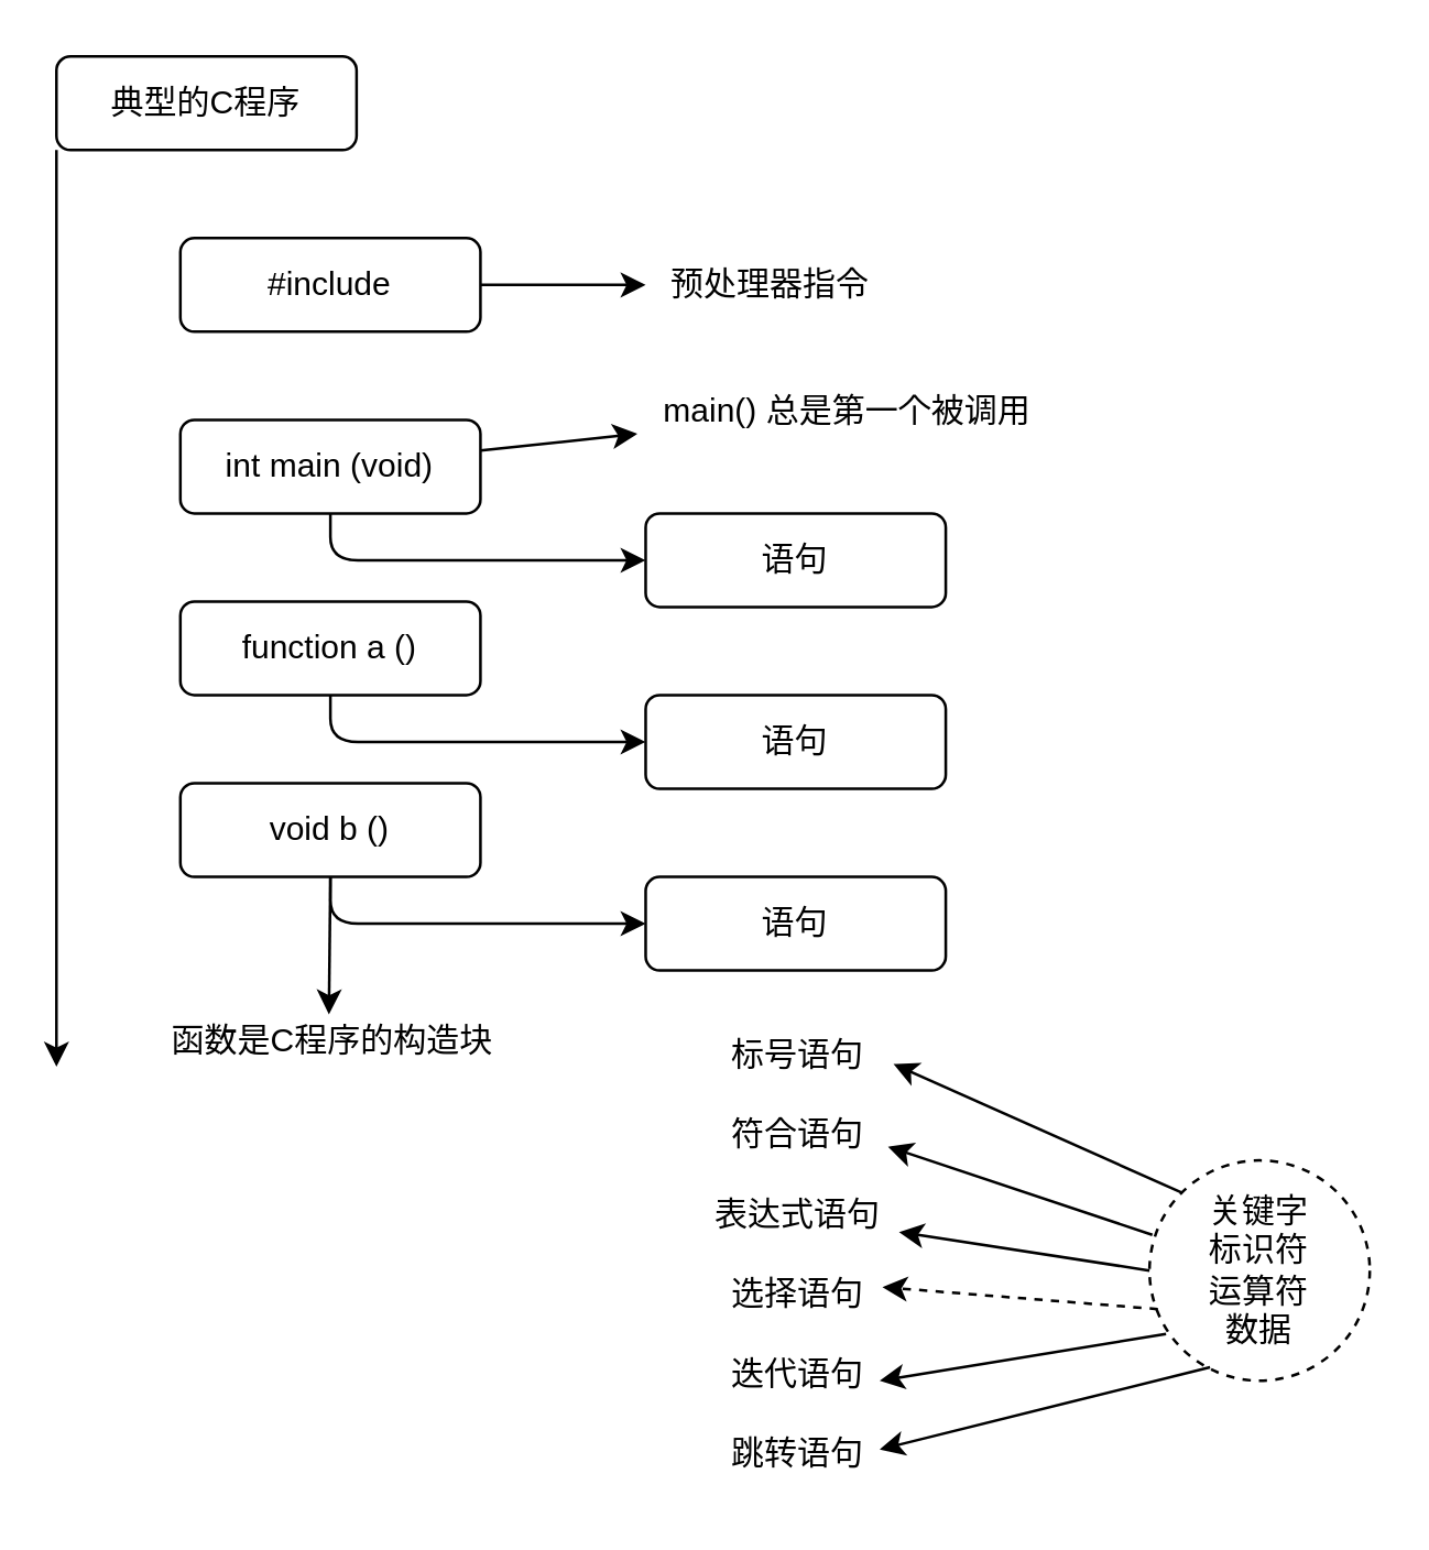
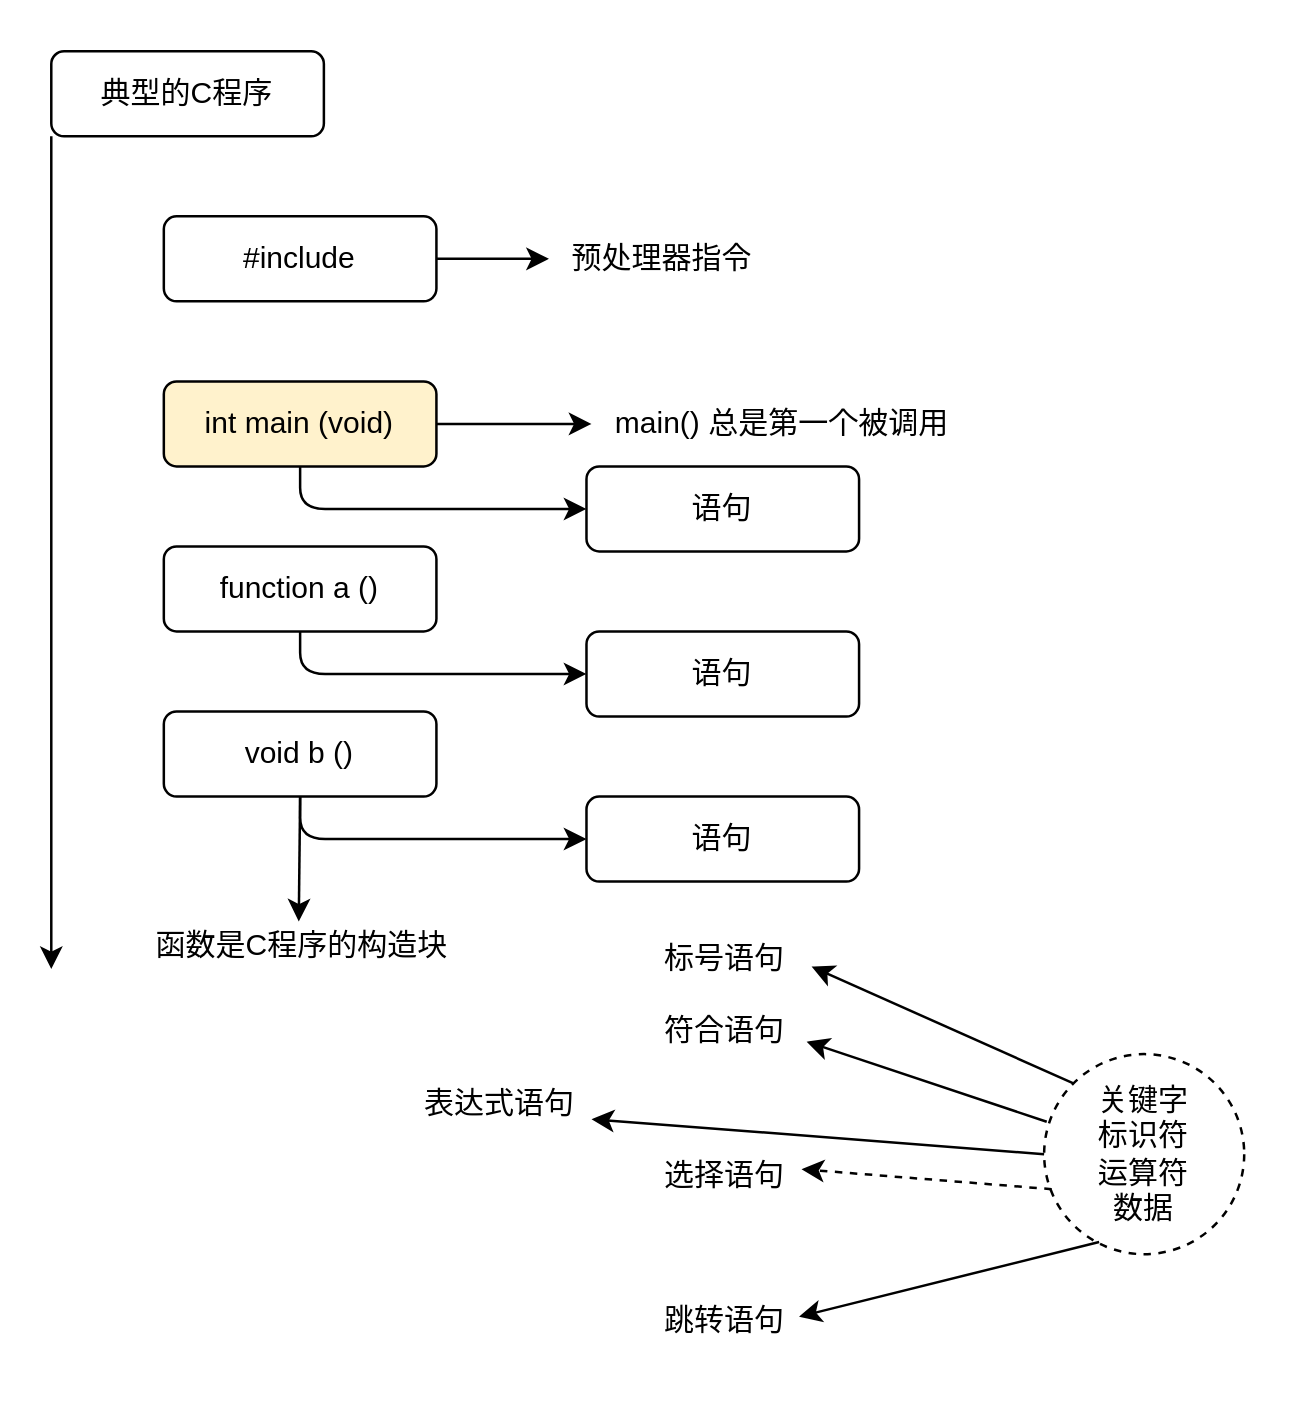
  <mxCell id="0" />
  <mxCell id="1" parent="0" />
  <mxCell id="2" value="典型的C程序" style="rounded=1;whiteSpace=wrap;html=1;" vertex="1" parent="1"><mxGeometry x="20" y="20" width="109" height="34" as="geometry" /></mxCell>
  <mxCell id="3" value="" style="edgeStyle=none;html=1;" edge="1" parent="1" source="4" target="16"><mxGeometry relative="1" as="geometry" /></mxCell>
  <mxCell id="4" value="#include" style="rounded=1;whiteSpace=wrap;html=1;" vertex="1" parent="1"><mxGeometry x="65" y="86" width="109" height="34" as="geometry" /></mxCell>
  <mxCell id="5" value="" style="edgeStyle=none;html=1;" edge="1" parent="1" source="7" target="17"><mxGeometry relative="1" as="geometry" /></mxCell>
  <mxCell id="6" style="edgeStyle=orthogonalEdgeStyle;html=1;exitX=0.5;exitY=1;exitDx=0;exitDy=0;entryX=0;entryY=0.5;entryDx=0;entryDy=0;" edge="1" parent="1" source="7" target="12"><mxGeometry relative="1" as="geometry" /></mxCell>
- <mxCell id="7" value="int main (void)" style="rounded=1;whiteSpace=wrap;html=1;" vertex="1" parent="1"><mxGeometry x="65" y="152" width="109" height="34" as="geometry" /></mxCell>
+ <mxCell id="7" value="int main (void)" style="rounded=1;whiteSpace=wrap;html=1;fillColor=#fff2cc;" vertex="1" parent="1"><mxGeometry x="65" y="152" width="109" height="34" as="geometry" /></mxCell>
  <mxCell id="8" style="edgeStyle=orthogonalEdgeStyle;html=1;exitX=0.5;exitY=1;exitDx=0;exitDy=0;entryX=0;entryY=0.5;entryDx=0;entryDy=0;" edge="1" parent="1" source="9" target="13"><mxGeometry relative="1" as="geometry" /></mxCell>
  <mxCell id="9" value="function a ()" style="rounded=1;whiteSpace=wrap;html=1;" vertex="1" parent="1"><mxGeometry x="65" y="218" width="109" height="34" as="geometry" /></mxCell>
  <mxCell id="10" style="edgeStyle=orthogonalEdgeStyle;html=1;exitX=0.5;exitY=1;exitDx=0;exitDy=0;entryX=0;entryY=0.5;entryDx=0;entryDy=0;" edge="1" parent="1" source="11" target="14"><mxGeometry relative="1" as="geometry" /></mxCell>
  <mxCell id="11" value="void b ()" style="rounded=1;whiteSpace=wrap;html=1;" vertex="1" parent="1"><mxGeometry x="65" y="284" width="109" height="34" as="geometry" /></mxCell>
  <mxCell id="12" value="语句" style="rounded=1;whiteSpace=wrap;html=1;" vertex="1" parent="1"><mxGeometry x="234" y="186" width="109" height="34" as="geometry" /></mxCell>
  <mxCell id="13" value="语句" style="rounded=1;whiteSpace=wrap;html=1;" vertex="1" parent="1"><mxGeometry x="234" y="252" width="109" height="34" as="geometry" /></mxCell>
  <mxCell id="14" value="语句" style="rounded=1;whiteSpace=wrap;html=1;" vertex="1" parent="1"><mxGeometry x="234" y="318" width="109" height="34" as="geometry" /></mxCell>
  <mxCell id="15" value="" style="endArrow=classic;html=1;exitX=0;exitY=1;exitDx=0;exitDy=0;entryX=0;entryY=0;entryDx=0;entryDy=0;" edge="1" parent="1" source="2"><mxGeometry width="50" height="50" relative="1" as="geometry"><mxPoint x="355" y="379" as="sourcePoint" /><mxPoint x="20" y="387" as="targetPoint" /></mxGeometry></mxCell>
- <mxCell id="16" value="预处理器指令" style="text;html=1;align=center;verticalAlign=middle;resizable=0;points=[];autosize=1;strokeColor=none;fillColor=none;" vertex="1" parent="1"><mxGeometry x="234" y="90" width="90" height="26" as="geometry" /></mxCell>
- <mxCell id="17" value="main() 总是第一个被调用" style="text;html=1;align=center;verticalAlign=middle;resizable=0;points=[];autosize=1;strokeColor=none;fillColor=none;" vertex="1" parent="1"><mxGeometry x="231" y="136" width="151" height="26" as="geometry" /></mxCell>
+ <mxCell id="16" value="预处理器指令" style="text;html=1;align=center;verticalAlign=middle;resizable=0;points=[];autosize=1;strokeColor=none;fillColor=none;" vertex="1" parent="1"><mxGeometry x="219" y="90" width="90" height="26" as="geometry" /></mxCell>
+ <mxCell id="17" value="main() 总是第一个被调用" style="text;html=1;align=center;verticalAlign=middle;resizable=0;points=[];autosize=1;strokeColor=none;fillColor=none;" vertex="1" parent="1"><mxGeometry x="236" y="156" width="151" height="26" as="geometry" /></mxCell>
  <mxCell id="18" value="函数是C程序的构造块" style="text;html=1;align=center;verticalAlign=middle;resizable=0;points=[];autosize=1;strokeColor=none;fillColor=none;" vertex="1" parent="1"><mxGeometry x="52" y="365" width="135" height="26" as="geometry" /></mxCell>
  <mxCell id="19" style="edgeStyle=none;html=1;exitX=0.5;exitY=1;exitDx=0;exitDy=0;entryX=0.496;entryY=0.115;entryDx=0;entryDy=0;entryPerimeter=0;" edge="1" parent="1" source="11" target="18"><mxGeometry relative="1" as="geometry" /></mxCell>
  <mxCell id="20" value="关键字&lt;div&gt;标识符&lt;/div&gt;&lt;div&gt;运算符&lt;/div&gt;&lt;div&gt;数据&lt;/div&gt;" style="ellipse;whiteSpace=wrap;html=1;aspect=fixed;dashed=1;" vertex="1" parent="1"><mxGeometry x="417" y="421" width="80" height="80" as="geometry" /></mxCell>
  <mxCell id="21" value="标号语句" style="text;html=1;align=center;verticalAlign=middle;resizable=0;points=[];autosize=1;strokeColor=none;fillColor=none;" vertex="1" parent="1"><mxGeometry x="255.5" y="370" width="66" height="26" as="geometry" /></mxCell>
  <mxCell id="22" value="符合语句" style="text;html=1;align=center;verticalAlign=middle;resizable=0;points=[];autosize=1;strokeColor=none;fillColor=none;" vertex="1" parent="1"><mxGeometry x="255.5" y="399" width="66" height="26" as="geometry" /></mxCell>
- <mxCell id="23" value="表达式语句" style="text;html=1;align=center;verticalAlign=middle;resizable=0;points=[];autosize=1;strokeColor=none;fillColor=none;" vertex="1" parent="1"><mxGeometry x="249.5" y="428" width="78" height="26" as="geometry" /></mxCell>
+ <mxCell id="23" value="表达式语句" style="text;html=1;align=center;verticalAlign=middle;resizable=0;points=[];autosize=1;strokeColor=none;fillColor=none;" vertex="1" parent="1"><mxGeometry x="159.5" y="428" width="78" height="26" as="geometry" /></mxCell>
  <mxCell id="24" value="选择语句" style="text;html=1;align=center;verticalAlign=middle;resizable=0;points=[];autosize=1;strokeColor=none;fillColor=none;" vertex="1" parent="1"><mxGeometry x="255.5" y="457" width="66" height="26" as="geometry" /></mxCell>
- <mxCell id="25" value="迭代语句" style="text;html=1;align=center;verticalAlign=middle;resizable=0;points=[];autosize=1;strokeColor=none;fillColor=none;" vertex="1" parent="1"><mxGeometry x="255.5" y="486" width="66" height="26" as="geometry" /></mxCell>
  <mxCell id="26" value="跳转语句" style="text;html=1;align=center;verticalAlign=middle;resizable=0;points=[];autosize=1;strokeColor=none;fillColor=none;" vertex="1" parent="1"><mxGeometry x="255.5" y="515" width="66" height="26" as="geometry" /></mxCell>
  <mxCell id="27" style="edgeStyle=none;html=1;exitX=0;exitY=0;exitDx=0;exitDy=0;entryX=1.038;entryY=0.615;entryDx=0;entryDy=0;entryPerimeter=0;" edge="1" parent="1" source="20" target="21"><mxGeometry relative="1" as="geometry" /></mxCell>
  <mxCell id="28" style="edgeStyle=none;html=1;exitX=0.013;exitY=0.338;exitDx=0;exitDy=0;entryX=1.008;entryY=0.654;entryDx=0;entryDy=0;entryPerimeter=0;exitPerimeter=0;" edge="1" parent="1" source="20" target="22"><mxGeometry relative="1" as="geometry"><mxPoint x="439" y="443" as="sourcePoint" /><mxPoint x="334" y="396" as="targetPoint" /></mxGeometry></mxCell>
  <mxCell id="29" style="edgeStyle=none;html=1;exitX=0;exitY=0.5;exitDx=0;exitDy=0;entryX=0.981;entryY=0.731;entryDx=0;entryDy=0;entryPerimeter=0;" edge="1" parent="1" source="20" target="23"><mxGeometry relative="1" as="geometry"><mxPoint x="449" y="453" as="sourcePoint" /><mxPoint x="344" y="406" as="targetPoint" /></mxGeometry></mxCell>
  <mxCell id="30" style="edgeStyle=none;html=1;exitX=0.038;exitY=0.675;exitDx=0;exitDy=0;entryX=0.977;entryY=0.385;entryDx=0;entryDy=0;entryPerimeter=0;exitPerimeter=0;dashed=1;" edge="1" parent="1" source="20" target="24"><mxGeometry relative="1" as="geometry"><mxPoint x="459" y="463" as="sourcePoint" /><mxPoint x="354" y="416" as="targetPoint" /></mxGeometry></mxCell>
- <mxCell id="31" style="edgeStyle=none;html=1;exitX=0.075;exitY=0.788;exitDx=0;exitDy=0;entryX=0.962;entryY=0.577;entryDx=0;entryDy=0;entryPerimeter=0;exitPerimeter=0;" edge="1" parent="1" source="20" target="25"><mxGeometry relative="1" as="geometry"><mxPoint x="469" y="473" as="sourcePoint" /><mxPoint x="364" y="426" as="targetPoint" /></mxGeometry></mxCell>
  <mxCell id="32" style="edgeStyle=none;html=1;exitX=0.275;exitY=0.939;exitDx=0;exitDy=0;entryX=0.962;entryY=0.423;entryDx=0;entryDy=0;entryPerimeter=0;exitPerimeter=0;" edge="1" parent="1" source="20" target="26"><mxGeometry relative="1" as="geometry"><mxPoint x="479" y="483" as="sourcePoint" /><mxPoint x="374" y="436" as="targetPoint" /></mxGeometry></mxCell>
